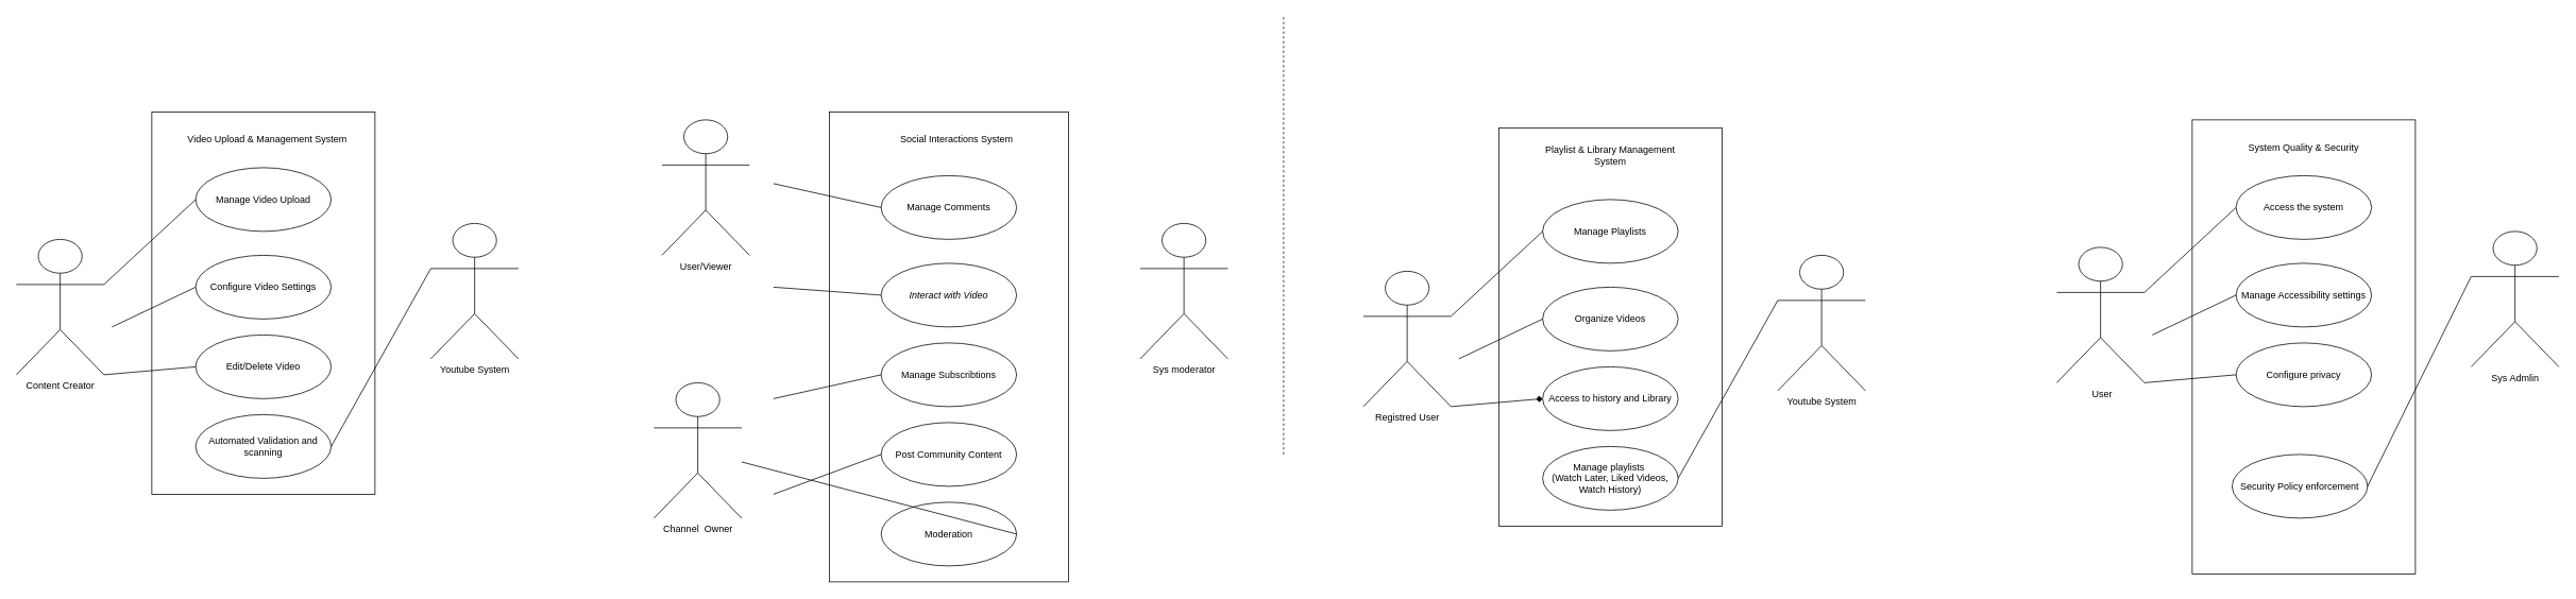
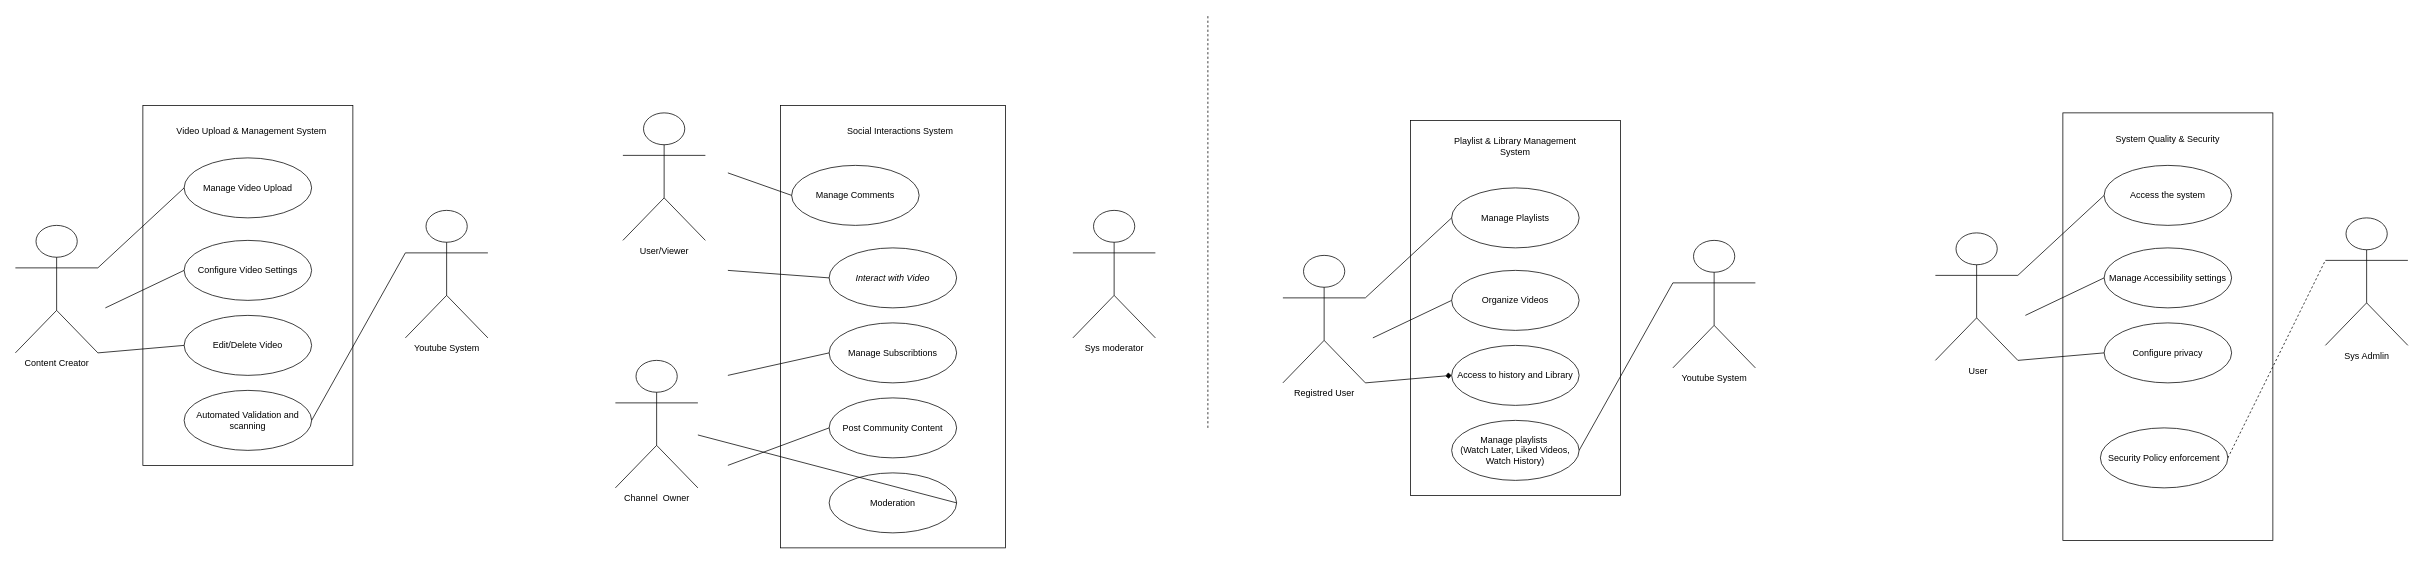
  <mxCell id="0" />
  <mxCell id="1" parent="0" />
  <mxCell id="2" value="" style="rounded=0;whiteSpace=wrap;html=1;" parent="1" vertex="1"><mxGeometry x="190" y="140" width="280" height="480" as="geometry" /></mxCell>
  <mxCell id="3" value="Content Creator" style="shape=umlActor;verticalLabelPosition=bottom;verticalAlign=top;html=1;outlineConnect=0;" parent="1" vertex="1"><mxGeometry x="20" y="300" width="110" height="170" as="geometry" /></mxCell>
  <mxCell id="4" value="Youtube System" style="shape=umlActor;verticalLabelPosition=bottom;verticalAlign=top;html=1;outlineConnect=0;" parent="1" vertex="1"><mxGeometry x="540" y="280" width="110" height="170" as="geometry" /></mxCell>
  <mxCell id="5" value="Manage Video Upload" style="ellipse;whiteSpace=wrap;html=1;" parent="1" vertex="1"><mxGeometry x="245" y="210" width="170" height="80" as="geometry" /></mxCell>
  <mxCell id="6" value="Configure Video Settings" style="ellipse;whiteSpace=wrap;html=1;" parent="1" vertex="1"><mxGeometry x="245" y="320" width="170" height="80" as="geometry" /></mxCell>
  <mxCell id="7" value="Edit/Delete Video" style="ellipse;whiteSpace=wrap;html=1;" parent="1" vertex="1"><mxGeometry x="245" y="420" width="170" height="80" as="geometry" /></mxCell>
  <mxCell id="8" value="" style="endArrow=none;html=1;rounded=0;exitX=1;exitY=0.333;exitDx=0;exitDy=0;exitPerimeter=0;entryX=0;entryY=0.5;entryDx=0;entryDy=0;" parent="1" source="3" target="5" edge="1"><mxGeometry width="50" height="50" relative="1" as="geometry"><mxPoint x="130" y="330" as="sourcePoint" /><mxPoint x="180" y="280" as="targetPoint" /></mxGeometry></mxCell>
  <mxCell id="9" value="" style="endArrow=none;html=1;rounded=0;entryX=0;entryY=0.5;entryDx=0;entryDy=0;" parent="1" target="6" edge="1"><mxGeometry width="50" height="50" relative="1" as="geometry"><mxPoint x="140" y="410" as="sourcePoint" /><mxPoint x="255" y="280" as="targetPoint" /></mxGeometry></mxCell>
  <mxCell id="10" value="" style="endArrow=none;html=1;rounded=0;entryX=0;entryY=0.5;entryDx=0;entryDy=0;exitX=1;exitY=1;exitDx=0;exitDy=0;exitPerimeter=0;" parent="1" source="3" target="7" edge="1"><mxGeometry width="50" height="50" relative="1" as="geometry"><mxPoint x="150" y="420" as="sourcePoint" /><mxPoint x="255" y="410" as="targetPoint" /></mxGeometry></mxCell>
  <mxCell id="11" value="Automated Validation and scanning" style="ellipse;whiteSpace=wrap;html=1;" parent="1" vertex="1"><mxGeometry x="245" y="520" width="170" height="80" as="geometry" /></mxCell>
  <mxCell id="12" value="" style="endArrow=none;html=1;rounded=0;entryX=0;entryY=0.333;entryDx=0;entryDy=0;entryPerimeter=0;exitX=1;exitY=0.5;exitDx=0;exitDy=0;" parent="1" source="11" target="4" edge="1"><mxGeometry width="50" height="50" relative="1" as="geometry"><mxPoint x="340" y="500" as="sourcePoint" /><mxPoint x="390" y="450" as="targetPoint" /></mxGeometry></mxCell>
  <mxCell id="13" value="" style="rounded=0;whiteSpace=wrap;html=1;" parent="1" vertex="1"><mxGeometry x="1040" y="140" width="300" height="590" as="geometry" /></mxCell>
  <mxCell id="14" value="Sys moderator" style="shape=umlActor;verticalLabelPosition=bottom;verticalAlign=top;html=1;outlineConnect=0;" parent="1" vertex="1"><mxGeometry x="1430" y="280" width="110" height="170" as="geometry" /></mxCell>
  <mxCell id="15" value="Channel&amp;nbsp; Owner" style="shape=umlActor;verticalLabelPosition=bottom;verticalAlign=top;html=1;outlineConnect=0;" parent="1" vertex="1"><mxGeometry x="820" y="480" width="110" height="170" as="geometry" /></mxCell>
- <mxCell id="16" value="Manage Comments" style="ellipse;whiteSpace=wrap;html=1;" parent="1" vertex="1"><mxGeometry x="1105" y="220" width="170" height="80" as="geometry" /></mxCell>
+ <mxCell id="16" value="Manage Comments" style="ellipse;whiteSpace=wrap;html=1;" parent="1" vertex="1"><mxGeometry x="1055" y="220" width="170" height="80" as="geometry" /></mxCell>
  <mxCell id="17" value="&lt;i&gt;Interact with Video&lt;/i&gt;" style="ellipse;whiteSpace=wrap;html=1;" parent="1" vertex="1"><mxGeometry x="1105" y="330" width="170" height="80" as="geometry" /></mxCell>
  <mxCell id="18" value="Manage Subscribtions" style="ellipse;whiteSpace=wrap;html=1;" parent="1" vertex="1"><mxGeometry x="1105" y="430" width="170" height="80" as="geometry" /></mxCell>
  <mxCell id="19" value="Post Community Content" style="ellipse;whiteSpace=wrap;html=1;" parent="1" vertex="1"><mxGeometry x="1105" y="530" width="170" height="80" as="geometry" /></mxCell>
  <mxCell id="20" value="" style="endArrow=none;dashed=1;html=1;rounded=0;" parent="1" edge="1"><mxGeometry width="50" height="50" relative="1" as="geometry"><mxPoint x="1610" y="570" as="sourcePoint" /><mxPoint x="1610" y="20" as="targetPoint" /></mxGeometry></mxCell>
  <mxCell id="21" value="" style="endArrow=none;html=1;rounded=0;entryX=0;entryY=0.5;entryDx=0;entryDy=0;" parent="1" target="16" edge="1"><mxGeometry width="50" height="50" relative="1" as="geometry"><mxPoint x="970" y="230" as="sourcePoint" /><mxPoint x="1160" y="390" as="targetPoint" /></mxGeometry></mxCell>
  <mxCell id="22" value="" style="endArrow=none;html=1;rounded=0;entryX=0;entryY=0.5;entryDx=0;entryDy=0;" parent="1" target="17" edge="1"><mxGeometry width="50" height="50" relative="1" as="geometry"><mxPoint x="970" y="360" as="sourcePoint" /><mxPoint x="1115" y="270" as="targetPoint" /></mxGeometry></mxCell>
  <mxCell id="23" value="" style="endArrow=none;html=1;rounded=0;entryX=0;entryY=0.5;entryDx=0;entryDy=0;" parent="1" target="18" edge="1"><mxGeometry width="50" height="50" relative="1" as="geometry"><mxPoint x="970" y="500" as="sourcePoint" /><mxPoint x="1115" y="380" as="targetPoint" /></mxGeometry></mxCell>
  <mxCell id="24" value="" style="endArrow=none;html=1;rounded=0;entryX=0;entryY=0.5;entryDx=0;entryDy=0;" parent="1" target="19" edge="1"><mxGeometry width="50" height="50" relative="1" as="geometry"><mxPoint x="970" y="620" as="sourcePoint" /><mxPoint x="1115" y="480" as="targetPoint" /></mxGeometry></mxCell>
  <mxCell id="25" value="User/Viewer" style="shape=umlActor;verticalLabelPosition=bottom;verticalAlign=top;html=1;outlineConnect=0;" parent="1" vertex="1"><mxGeometry x="830" y="150" width="110" height="170" as="geometry" /></mxCell>
  <mxCell id="26" value="Moderation" style="ellipse;whiteSpace=wrap;html=1;" parent="1" vertex="1"><mxGeometry x="1105" y="630" width="170" height="80" as="geometry" /></mxCell>
  <mxCell id="27" value="" style="endArrow=none;html=1;rounded=0;exitX=1;exitY=0.5;exitDx=0;exitDy=0;" parent="1" source="26" target="15" edge="1"><mxGeometry width="50" height="50" relative="1" as="geometry"><mxPoint x="1180" y="440" as="sourcePoint" /><mxPoint x="1230" y="390" as="targetPoint" /></mxGeometry></mxCell>
  <mxCell id="28" value="" style="rounded=0;whiteSpace=wrap;html=1;" parent="1" vertex="1"><mxGeometry x="1880" y="160" width="280" height="500" as="geometry" /></mxCell>
  <mxCell id="29" value="Registred User" style="shape=umlActor;verticalLabelPosition=bottom;verticalAlign=top;html=1;outlineConnect=0;" parent="1" vertex="1"><mxGeometry x="1710" y="340" width="110" height="170" as="geometry" /></mxCell>
  <mxCell id="30" value="Youtube System" style="shape=umlActor;verticalLabelPosition=bottom;verticalAlign=top;html=1;outlineConnect=0;" parent="1" vertex="1"><mxGeometry x="2230" y="320" width="110" height="170" as="geometry" /></mxCell>
  <mxCell id="31" value="Manage Playlists" style="ellipse;whiteSpace=wrap;html=1;" parent="1" vertex="1"><mxGeometry x="1935" y="250" width="170" height="80" as="geometry" /></mxCell>
  <mxCell id="32" value="Organize Videos" style="ellipse;whiteSpace=wrap;html=1;" parent="1" vertex="1"><mxGeometry x="1935" y="360" width="170" height="80" as="geometry" /></mxCell>
  <mxCell id="33" value="Access to history and Library" style="ellipse;whiteSpace=wrap;html=1;" parent="1" vertex="1"><mxGeometry x="1935" y="460" width="170" height="80" as="geometry" /></mxCell>
  <mxCell id="34" value="" style="endArrow=none;html=1;rounded=0;exitX=1;exitY=0.333;exitDx=0;exitDy=0;exitPerimeter=0;entryX=0;entryY=0.5;entryDx=0;entryDy=0;" parent="1" source="29" target="31" edge="1"><mxGeometry width="50" height="50" relative="1" as="geometry"><mxPoint x="1820" y="370" as="sourcePoint" /><mxPoint x="1870" y="320" as="targetPoint" /></mxGeometry></mxCell>
  <mxCell id="35" value="" style="endArrow=none;html=1;rounded=0;entryX=0;entryY=0.5;entryDx=0;entryDy=0;" parent="1" target="32" edge="1"><mxGeometry width="50" height="50" relative="1" as="geometry"><mxPoint x="1830" y="450" as="sourcePoint" /><mxPoint x="1945" y="320" as="targetPoint" /></mxGeometry></mxCell>
  <mxCell id="36" value="" style="endArrow=diamond;html=1;rounded=0;entryX=0;entryY=0.5;entryDx=0;entryDy=0;exitX=1;exitY=1;exitDx=0;exitDy=0;exitPerimeter=0;" parent="1" source="29" target="33" edge="1"><mxGeometry width="50" height="50" relative="1" as="geometry"><mxPoint x="1840" y="460" as="sourcePoint" /><mxPoint x="1945" y="450" as="targetPoint" /></mxGeometry></mxCell>
  <mxCell id="37" value="Manage playlists&amp;nbsp;&lt;div&gt;(Watch Later, Liked Videos, Watch History)&lt;/div&gt;" style="ellipse;whiteSpace=wrap;html=1;" parent="1" vertex="1"><mxGeometry x="1935" y="560" width="170" height="80" as="geometry" /></mxCell>
  <mxCell id="38" value="" style="endArrow=none;html=1;rounded=0;entryX=0;entryY=0.333;entryDx=0;entryDy=0;entryPerimeter=0;exitX=1;exitY=0.5;exitDx=0;exitDy=0;" parent="1" source="37" target="30" edge="1"><mxGeometry width="50" height="50" relative="1" as="geometry"><mxPoint x="2030" y="540" as="sourcePoint" /><mxPoint x="2080" y="490" as="targetPoint" /></mxGeometry></mxCell>
  <mxCell id="39" value="" style="rounded=0;whiteSpace=wrap;html=1;" parent="1" vertex="1"><mxGeometry x="2750" y="150" width="280" height="570" as="geometry" /></mxCell>
  <mxCell id="40" value="&amp;nbsp;User" style="shape=umlActor;verticalLabelPosition=bottom;verticalAlign=top;html=1;outlineConnect=0;" parent="1" vertex="1"><mxGeometry x="2580" y="310" width="110" height="170" as="geometry" /></mxCell>
  <mxCell id="41" value="Sys Admlin" style="shape=umlActor;verticalLabelPosition=bottom;verticalAlign=top;html=1;outlineConnect=0;" parent="1" vertex="1"><mxGeometry x="3100" y="290" width="110" height="170" as="geometry" /></mxCell>
  <mxCell id="42" value="Access the system" style="ellipse;whiteSpace=wrap;html=1;" parent="1" vertex="1"><mxGeometry x="2805" y="220" width="170" height="80" as="geometry" /></mxCell>
  <mxCell id="43" value="Manage Accessibility settings" style="ellipse;whiteSpace=wrap;html=1;" parent="1" vertex="1"><mxGeometry x="2805" y="330" width="170" height="80" as="geometry" /></mxCell>
  <mxCell id="44" value="Configure privacy" style="ellipse;whiteSpace=wrap;html=1;" parent="1" vertex="1"><mxGeometry x="2805" y="430" width="170" height="80" as="geometry" /></mxCell>
  <mxCell id="45" value="" style="endArrow=none;html=1;rounded=0;exitX=1;exitY=0.333;exitDx=0;exitDy=0;exitPerimeter=0;entryX=0;entryY=0.5;entryDx=0;entryDy=0;" parent="1" source="40" target="42" edge="1"><mxGeometry width="50" height="50" relative="1" as="geometry"><mxPoint x="2690" y="340" as="sourcePoint" /><mxPoint x="2740" y="290" as="targetPoint" /></mxGeometry></mxCell>
  <mxCell id="46" value="" style="endArrow=none;html=1;rounded=0;entryX=0;entryY=0.5;entryDx=0;entryDy=0;" parent="1" target="43" edge="1"><mxGeometry width="50" height="50" relative="1" as="geometry"><mxPoint x="2700" y="420" as="sourcePoint" /><mxPoint x="2815" y="290" as="targetPoint" /></mxGeometry></mxCell>
  <mxCell id="47" value="" style="endArrow=none;html=1;rounded=0;entryX=0;entryY=0.5;entryDx=0;entryDy=0;exitX=1;exitY=1;exitDx=0;exitDy=0;exitPerimeter=0;" parent="1" source="40" target="44" edge="1"><mxGeometry width="50" height="50" relative="1" as="geometry"><mxPoint x="2710" y="430" as="sourcePoint" /><mxPoint x="2815" y="420" as="targetPoint" /></mxGeometry></mxCell>
  <mxCell id="48" value="Security Policy enforcement" style="ellipse;whiteSpace=wrap;html=1;" parent="1" vertex="1"><mxGeometry x="2800" y="570" width="170" height="80" as="geometry" /></mxCell>
- <mxCell id="49" value="" style="endArrow=none;html=1;rounded=0;exitX=1;exitY=0.5;exitDx=0;exitDy=0;entryX=0;entryY=0.333;entryDx=0;entryDy=0;entryPerimeter=0;" parent="1" source="48" target="41" edge="1"><mxGeometry width="50" height="50" relative="1" as="geometry"><mxPoint x="2970" y="390" as="sourcePoint" /><mxPoint x="3020" y="340" as="targetPoint" /></mxGeometry></mxCell>
+ <mxCell id="49" value="" style="endArrow=none;html=1;rounded=0;exitX=1;exitY=0.5;exitDx=0;exitDy=0;entryX=0;entryY=0.333;entryDx=0;entryDy=0;entryPerimeter=0;dashed=1;" parent="1" source="48" target="41" edge="1"><mxGeometry width="50" height="50" relative="1" as="geometry"><mxPoint x="2970" y="390" as="sourcePoint" /><mxPoint x="3020" y="340" as="targetPoint" /></mxGeometry></mxCell>
  <mxCell id="50" value=" System Quality &amp;amp; Security" style="text;html=1;align=center;verticalAlign=middle;whiteSpace=wrap;rounded=0;" parent="1" vertex="1"><mxGeometry x="2795" y="170" width="190" height="30" as="geometry" /></mxCell>
  <mxCell id="51" value="Social Interactions System" style="text;html=1;align=center;verticalAlign=middle;whiteSpace=wrap;rounded=0;" parent="1" vertex="1"><mxGeometry x="1125" y="160" width="150" height="30" as="geometry" /></mxCell>
  <mxCell id="52" value="Playlist &amp;amp; Library Management System" style="text;html=1;align=center;verticalAlign=middle;whiteSpace=wrap;rounded=0;" parent="1" vertex="1"><mxGeometry x="1920" y="180" width="200" height="30" as="geometry" /></mxCell>
  <mxCell id="53" value="Video Upload &amp;amp; Management System" style="text;html=1;align=center;verticalAlign=middle;whiteSpace=wrap;rounded=0;" parent="1" vertex="1"><mxGeometry x="220" y="160" width="230" height="30" as="geometry" /></mxCell>
